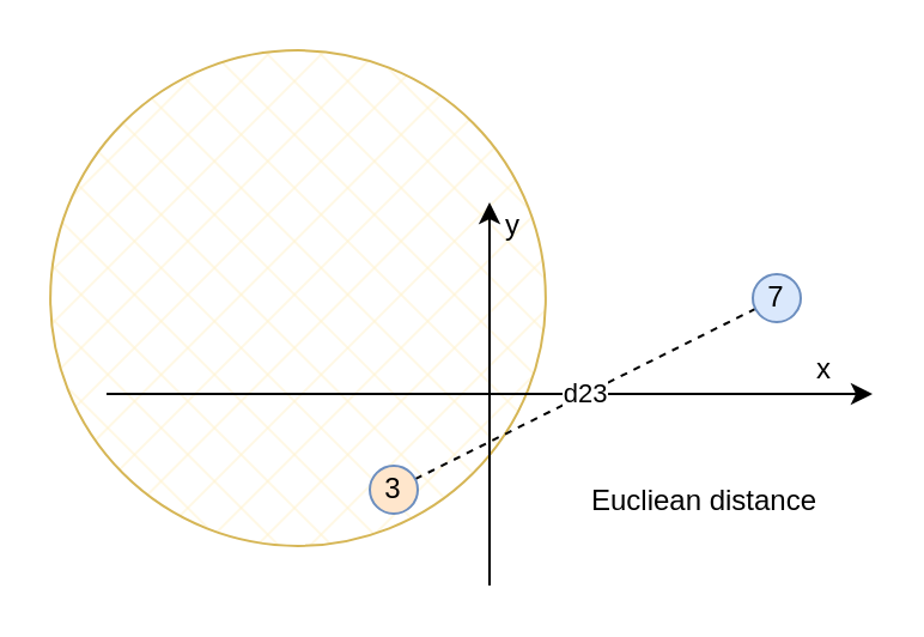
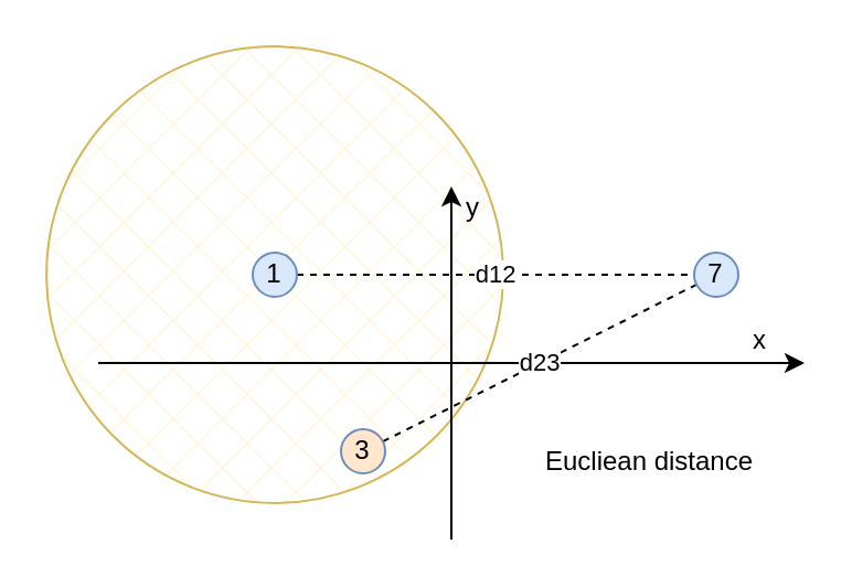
  <mxCell id="0" />
  <mxCell id="1" parent="0" />
  <mxCell id="2" value="" style="ellipse;whiteSpace=wrap;html=1;aspect=fixed;fillStyle=cross-hatch;fillColor=#fff2cc;strokeColor=#d6b656;" vertex="1" parent="1"><mxGeometry x="20.56" y="20.56" width="206.88" height="206.88" as="geometry" /></mxCell>
  <mxCell id="3" value="" style="endArrow=classic;html=1;rounded=0;" edge="1" parent="1"><mxGeometry width="50" height="50" relative="1" as="geometry"><mxPoint x="204" y="244" as="sourcePoint" /><mxPoint x="204" y="84" as="targetPoint" /></mxGeometry></mxCell>
  <mxCell id="4" value="" style="endArrow=classic;html=1;rounded=0;" edge="1" parent="1"><mxGeometry width="50" height="50" relative="1" as="geometry"><mxPoint x="44" y="164" as="sourcePoint" /><mxPoint x="364" y="164" as="targetPoint" /></mxGeometry></mxCell>
+ <mxCell id="5" value="d12" style="edgeStyle=none;rounded=0;orthogonalLoop=1;jettySize=auto;html=1;exitX=1;exitY=0.5;exitDx=0;exitDy=0;entryX=0;entryY=0.5;entryDx=0;entryDy=0;endArrow=none;endFill=0;dashed=1;" edge="1" parent="1" source="6" target="9"><mxGeometry relative="1" as="geometry" /></mxCell>
+ <mxCell id="6" value="1" style="ellipse;whiteSpace=wrap;html=1;aspect=fixed;fillColor=#dae8fc;strokeColor=#6c8ebf;" vertex="1" parent="1"><mxGeometry x="114" y="114" width="20" height="20" as="geometry" /></mxCell>
  <mxCell id="7" value="d23" style="rounded=0;orthogonalLoop=1;jettySize=auto;html=1;endArrow=none;endFill=0;dashed=1;" edge="1" parent="1" source="8" target="9"><mxGeometry relative="1" as="geometry" /></mxCell>
  <mxCell id="8" value="3" style="ellipse;whiteSpace=wrap;html=1;aspect=fixed;fillColor=#ffe6cc;strokeColor=#6c8ebf;" vertex="1" parent="1"><mxGeometry x="154" y="194" width="20" height="20" as="geometry" /></mxCell>
  <mxCell id="9" value="7" style="ellipse;whiteSpace=wrap;html=1;aspect=fixed;fillColor=#dae8fc;strokeColor=#6c8ebf;" vertex="1" parent="1"><mxGeometry x="314" y="114" width="20" height="20" as="geometry" /></mxCell>
  <mxCell id="10" value="y" style="text;html=1;strokeColor=none;fillColor=none;align=center;verticalAlign=middle;whiteSpace=wrap;rounded=0;" vertex="1" parent="1"><mxGeometry x="204" y="84" width="20" height="20" as="geometry" /></mxCell>
  <mxCell id="11" value="x" style="text;html=1;strokeColor=none;fillColor=none;align=center;verticalAlign=middle;whiteSpace=wrap;rounded=0;" vertex="1" parent="1"><mxGeometry x="334" y="144" width="20" height="20" as="geometry" /></mxCell>
  <mxCell id="12" value="Eucliean distance" style="text;html=1;strokeColor=none;fillColor=none;align=center;verticalAlign=middle;whiteSpace=wrap;rounded=0;" vertex="1" parent="1"><mxGeometry x="224" y="194" width="140" height="30" as="geometry" /></mxCell>
